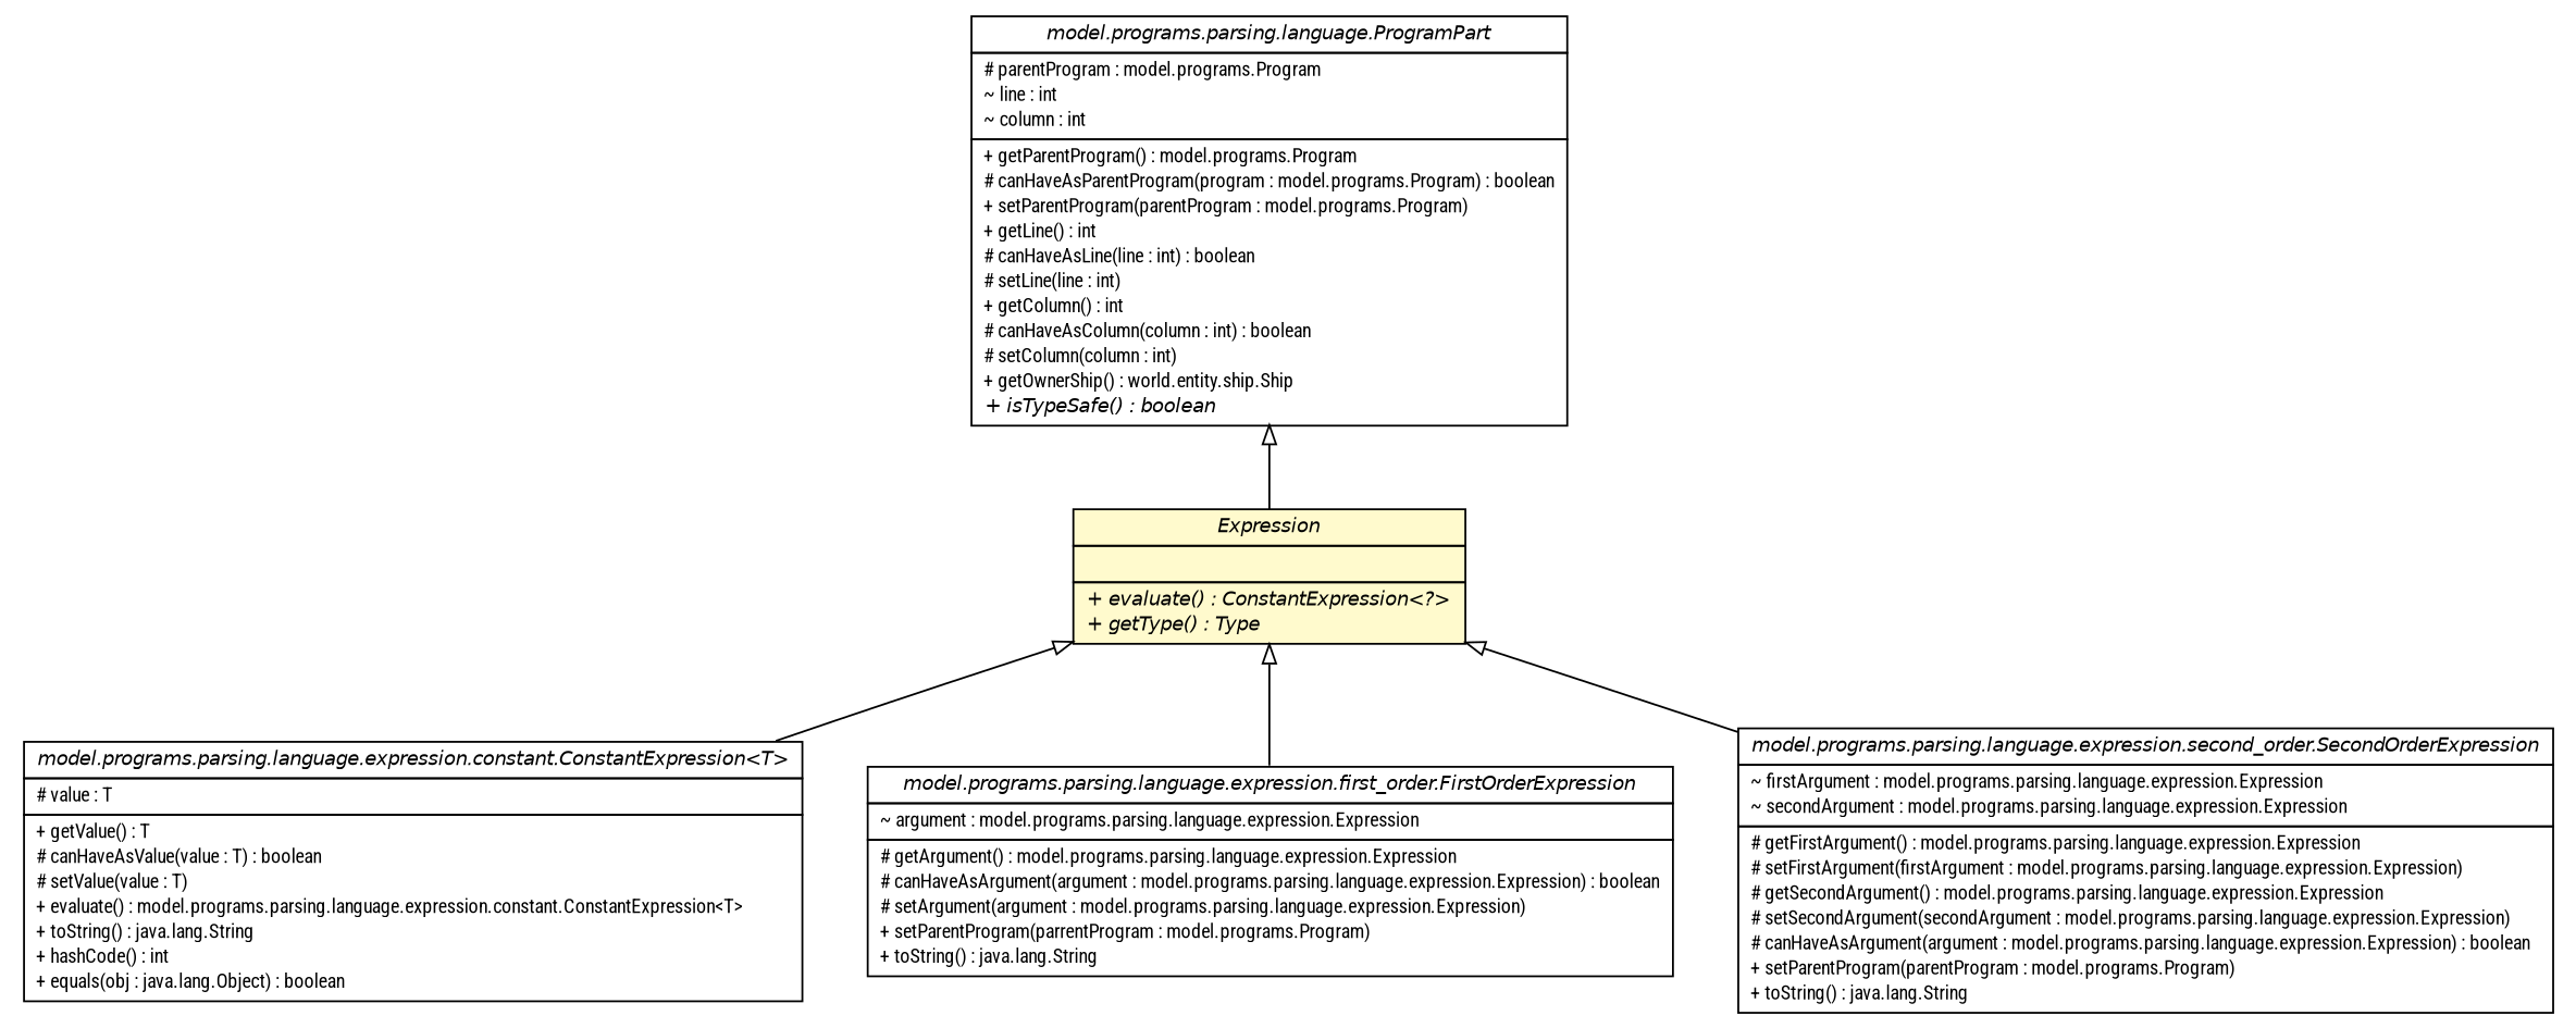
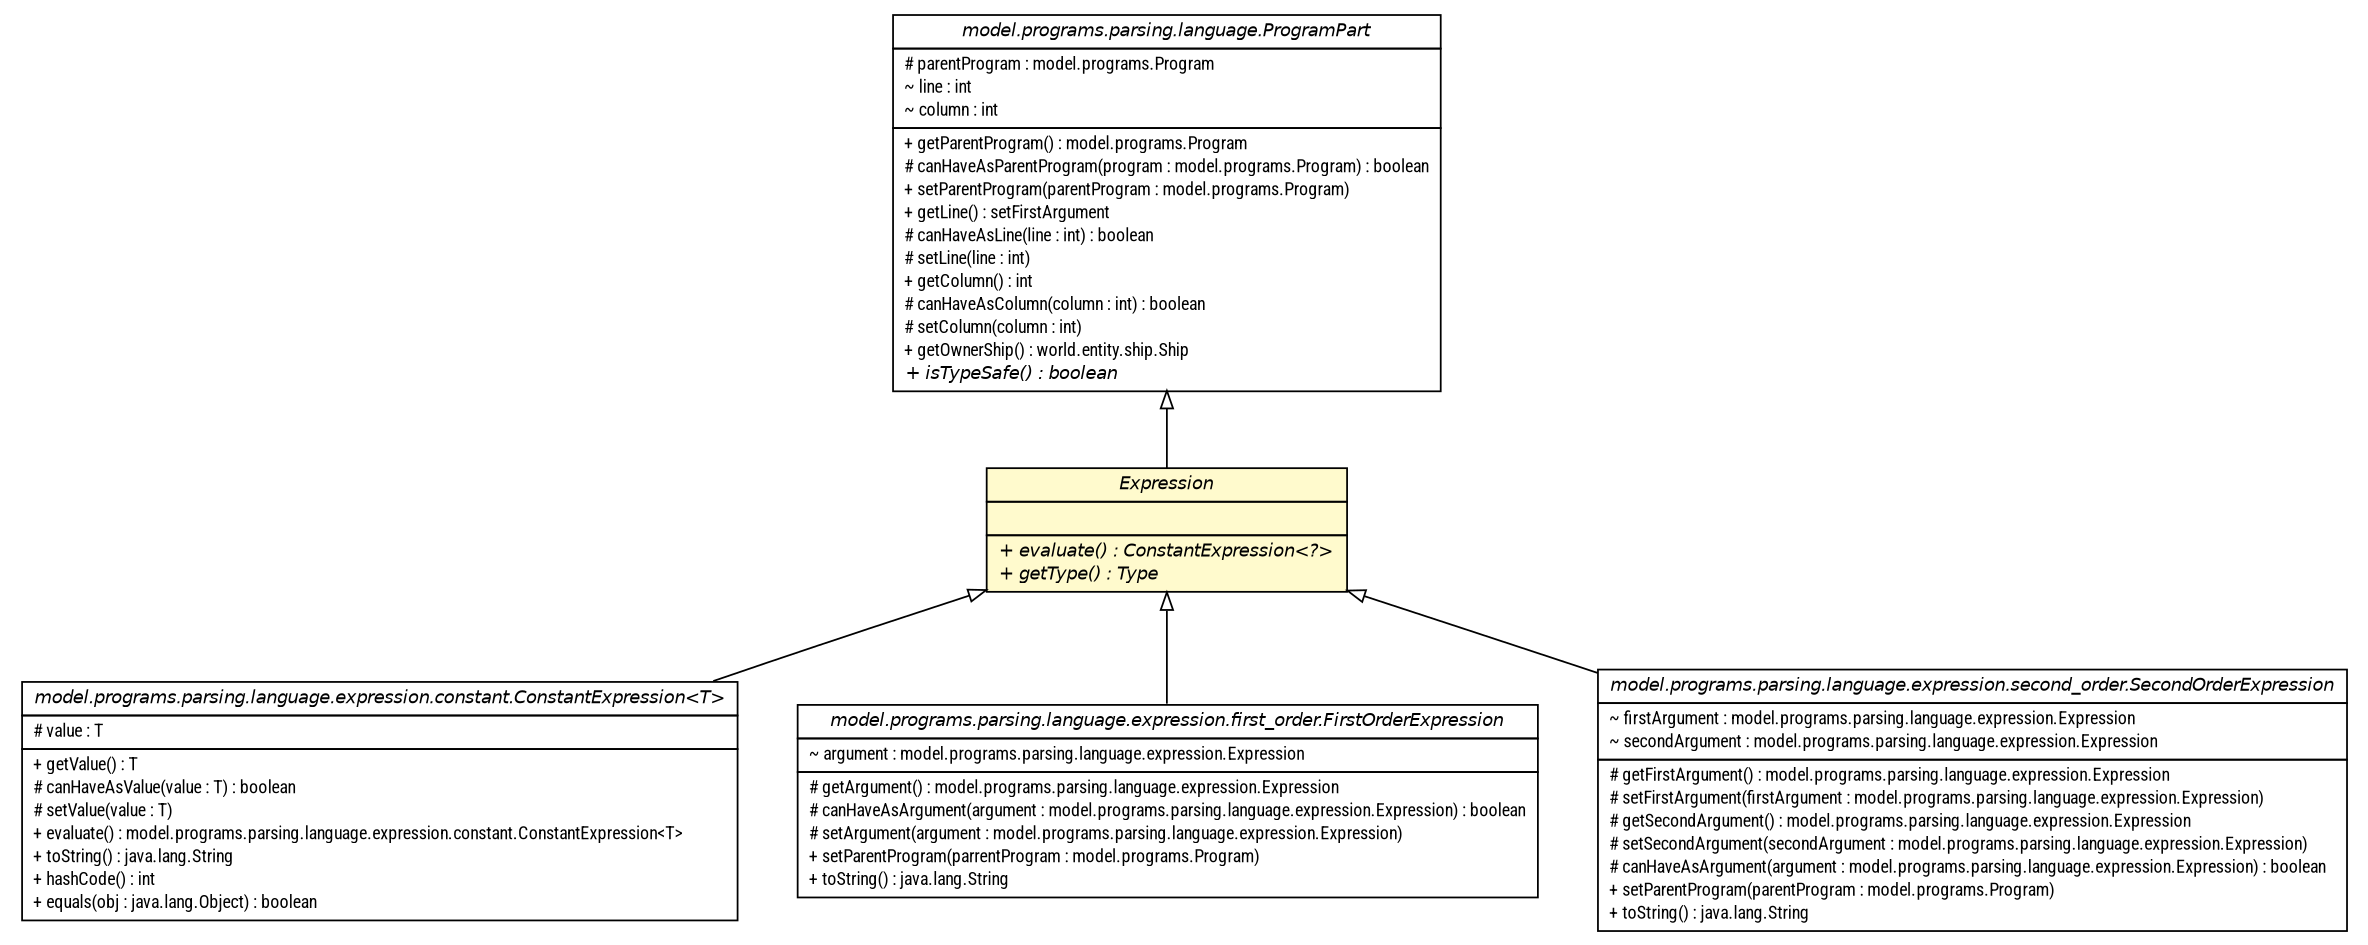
  digraph {
    fontname="Roboto Condensed"
    nodesep=0.25
    ranksep=0.5
    node [fontcolor=black fontname="Roboto Condensed" fontsize=10.0 shape=plaintext]
    edge [arrowtail=empty dir=back fontname="Roboto Condensed" fontsize=10 headport=p labelfontname=Helvetica labelfontsize=10 tailport=p]
-   n1 [label=<<table title="model.programs.parsing.language.ProgramPart" border="0" cellborder="1" cellspacing="0" cellpadding="2" port="p" href="../ProgramPart.html"> 		<tr><td><table border="0" cellspacing="0" cellpadding="1"> <tr><td align="center" balign="center"><font face="Helvetica-Oblique"> model.programs.parsing.language.ProgramPart </font></td></tr> 		</table></td></tr> 		<tr><td><table border="0" cellspacing="0" cellpadding="1"> <tr><td align="left" balign="left"> # parentProgram : model.programs.Program </td></tr> <tr><td align="left" balign="left"> ~ line : int </td></tr> <tr><td align="left" balign="left"> ~ column : int </td></tr> 		</table></td></tr> 		<tr><td><table border="0" cellspacing="0" cellpadding="1"> <tr><td align="left" balign="left"> + getParentProgram() : model.programs.Program </td></tr> <tr><td align="left" balign="left"> # canHaveAsParentProgram(program : model.programs.Program) : boolean </td></tr> <tr><td align="left" balign="left"> + setParentProgram(parentProgram : model.programs.Program) </td></tr> <tr><td align="left" balign="left"> + getLine() : int </td></tr> <tr><td align="left" balign="left"> # canHaveAsLine(line : int) : boolean </td></tr> <tr><td align="left" balign="left"> # setLine(line : int) </td></tr> <tr><td align="left" balign="left"> + getColumn() : int </td></tr> <tr><td align="left" balign="left"> # canHaveAsColumn(column : int) : boolean </td></tr> <tr><td align="left" balign="left"> # setColumn(column : int) </td></tr> <tr><td align="left" balign="left"> + getOwnerShip() : world.entity.ship.Ship </td></tr> <tr><td align="left" balign="left"><font face="Helvetica-Oblique" point-size="10.0"> + isTypeSafe() : boolean </font></td></tr> 		</table></td></tr> 		</table>>]
+   n1 [label=<<table title="model.programs.parsing.language.ProgramPart" border="0" cellborder="1" cellspacing="0" cellpadding="2" port="p" href="../ProgramPart.html"> 		<tr><td><table border="0" cellspacing="0" cellpadding="1"> <tr><td align="center" balign="center"><font face="Helvetica-Oblique"> model.programs.parsing.language.ProgramPart </font></td></tr> 		</table></td></tr> 		<tr><td><table border="0" cellspacing="0" cellpadding="1"> <tr><td align="left" balign="left"> # parentProgram : model.programs.Program </td></tr> <tr><td align="left" balign="left"> ~ line : int </td></tr> <tr><td align="left" balign="left"> ~ column : int </td></tr> 		</table></td></tr> 		<tr><td><table border="0" cellspacing="0" cellpadding="1"> <tr><td align="left" balign="left"> + getParentProgram() : model.programs.Program </td></tr> <tr><td align="left" balign="left"> # canHaveAsParentProgram(program : model.programs.Program) : boolean </td></tr> <tr><td align="left" balign="left"> + setParentProgram(parentProgram : model.programs.Program) </td></tr> <tr><td align="left" balign="left"> + getLine() : setFirstArgument </td></tr> <tr><td align="left" balign="left"> # canHaveAsLine(line : int) : boolean </td></tr> <tr><td align="left" balign="left"> # setLine(line : int) </td></tr> <tr><td align="left" balign="left"> + getColumn() : int </td></tr> <tr><td align="left" balign="left"> # canHaveAsColumn(column : int) : boolean </td></tr> <tr><td align="left" balign="left"> # setColumn(column : int) </td></tr> <tr><td align="left" balign="left"> + getOwnerShip() : world.entity.ship.Ship </td></tr> <tr><td align="left" balign="left"><font face="Helvetica-Oblique" point-size="10.0"> + isTypeSafe() : boolean </font></td></tr> 		</table></td></tr> 		</table>>]
    n2 [label=<<table title="model.programs.parsing.language.expression.Expression" border="0" cellborder="1" cellspacing="0" cellpadding="2" port="p" bgcolor="lemonChiffon" href="./Expression.html"> 		<tr><td><table border="0" cellspacing="0" cellpadding="1"> <tr><td align="center" balign="center"><font face="Helvetica-Oblique"> Expression </font></td></tr> 		</table></td></tr> 		<tr><td><table border="0" cellspacing="0" cellpadding="1"> <tr><td align="left" balign="left">  </td></tr> 		</table></td></tr> 		<tr><td><table border="0" cellspacing="0" cellpadding="1"> <tr><td align="left" balign="left"><font face="Helvetica-Oblique" point-size="10.0"> + evaluate() : ConstantExpression&lt;?&gt; </font></td></tr> <tr><td align="left" balign="left"><font face="Helvetica-Oblique" point-size="10.0"> + getType() : Type </font></td></tr> 		</table></td></tr> 		</table>>]
    n3 [label=<<table title="model.programs.parsing.language.expression.constant.ConstantExpression" border="0" cellborder="1" cellspacing="0" cellpadding="2" port="p" href="./constant/ConstantExpression.html"> 		<tr><td><table border="0" cellspacing="0" cellpadding="1"> <tr><td align="center" balign="center"><font face="Helvetica-Oblique"> model.programs.parsing.language.expression.constant.ConstantExpression&lt;T&gt; </font></td></tr> 		</table></td></tr> 		<tr><td><table border="0" cellspacing="0" cellpadding="1"> <tr><td align="left" balign="left"> # value : T </td></tr> 		</table></td></tr> 		<tr><td><table border="0" cellspacing="0" cellpadding="1"> <tr><td align="left" balign="left"> + getValue() : T </td></tr> <tr><td align="left" balign="left"> # canHaveAsValue(value : T) : boolean </td></tr> <tr><td align="left" balign="left"> # setValue(value : T) </td></tr> <tr><td align="left" balign="left"> + evaluate() : model.programs.parsing.language.expression.constant.ConstantExpression&lt;T&gt; </td></tr> <tr><td align="left" balign="left"> + toString() : java.lang.String </td></tr> <tr><td align="left" balign="left"> + hashCode() : int </td></tr> <tr><td align="left" balign="left"> + equals(obj : java.lang.Object) : boolean </td></tr> 		</table></td></tr> 		</table>>]
    n4 [label=<<table title="model.programs.parsing.language.expression.first_order.FirstOrderExpression" border="0" cellborder="1" cellspacing="0" cellpadding="2" port="p" href="./first_order/FirstOrderExpression.html"> 		<tr><td><table border="0" cellspacing="0" cellpadding="1"> <tr><td align="center" balign="center"><font face="Helvetica-Oblique"> model.programs.parsing.language.expression.first_order.FirstOrderExpression </font></td></tr> 		</table></td></tr> 		<tr><td><table border="0" cellspacing="0" cellpadding="1"> <tr><td align="left" balign="left"> ~ argument : model.programs.parsing.language.expression.Expression </td></tr> 		</table></td></tr> 		<tr><td><table border="0" cellspacing="0" cellpadding="1"> <tr><td align="left" balign="left"> # getArgument() : model.programs.parsing.language.expression.Expression </td></tr> <tr><td align="left" balign="left"> # canHaveAsArgument(argument : model.programs.parsing.language.expression.Expression) : boolean </td></tr> <tr><td align="left" balign="left"> # setArgument(argument : model.programs.parsing.language.expression.Expression) </td></tr> <tr><td align="left" balign="left"> + setParentProgram(parrentProgram : model.programs.Program) </td></tr> <tr><td align="left" balign="left"> + toString() : java.lang.String </td></tr> 		</table></td></tr> 		</table>>]
    n5 [label=<<table title="model.programs.parsing.language.expression.second_order.SecondOrderExpression" border="0" cellborder="1" cellspacing="0" cellpadding="2" port="p" href="./second_order/SecondOrderExpression.html"> 		<tr><td><table border="0" cellspacing="0" cellpadding="1"> <tr><td align="center" balign="center"><font face="Helvetica-Oblique"> model.programs.parsing.language.expression.second_order.SecondOrderExpression </font></td></tr> 		</table></td></tr> 		<tr><td><table border="0" cellspacing="0" cellpadding="1"> <tr><td align="left" balign="left"> ~ firstArgument : model.programs.parsing.language.expression.Expression </td></tr> <tr><td align="left" balign="left"> ~ secondArgument : model.programs.parsing.language.expression.Expression </td></tr> 		</table></td></tr> 		<tr><td><table border="0" cellspacing="0" cellpadding="1"> <tr><td align="left" balign="left"> # getFirstArgument() : model.programs.parsing.language.expression.Expression </td></tr> <tr><td align="left" balign="left"> # setFirstArgument(firstArgument : model.programs.parsing.language.expression.Expression) </td></tr> <tr><td align="left" balign="left"> # getSecondArgument() : model.programs.parsing.language.expression.Expression </td></tr> <tr><td align="left" balign="left"> # setSecondArgument(secondArgument : model.programs.parsing.language.expression.Expression) </td></tr> <tr><td align="left" balign="left"> # canHaveAsArgument(argument : model.programs.parsing.language.expression.Expression) : boolean </td></tr> <tr><td align="left" balign="left"> + setParentProgram(parentProgram : model.programs.Program) </td></tr> <tr><td align="left" balign="left"> + toString() : java.lang.String </td></tr> 		</table></td></tr> 		</table>>]
    n1 -> n2
    n2 -> n3
    n2 -> n4
    n2 -> n5
  }
